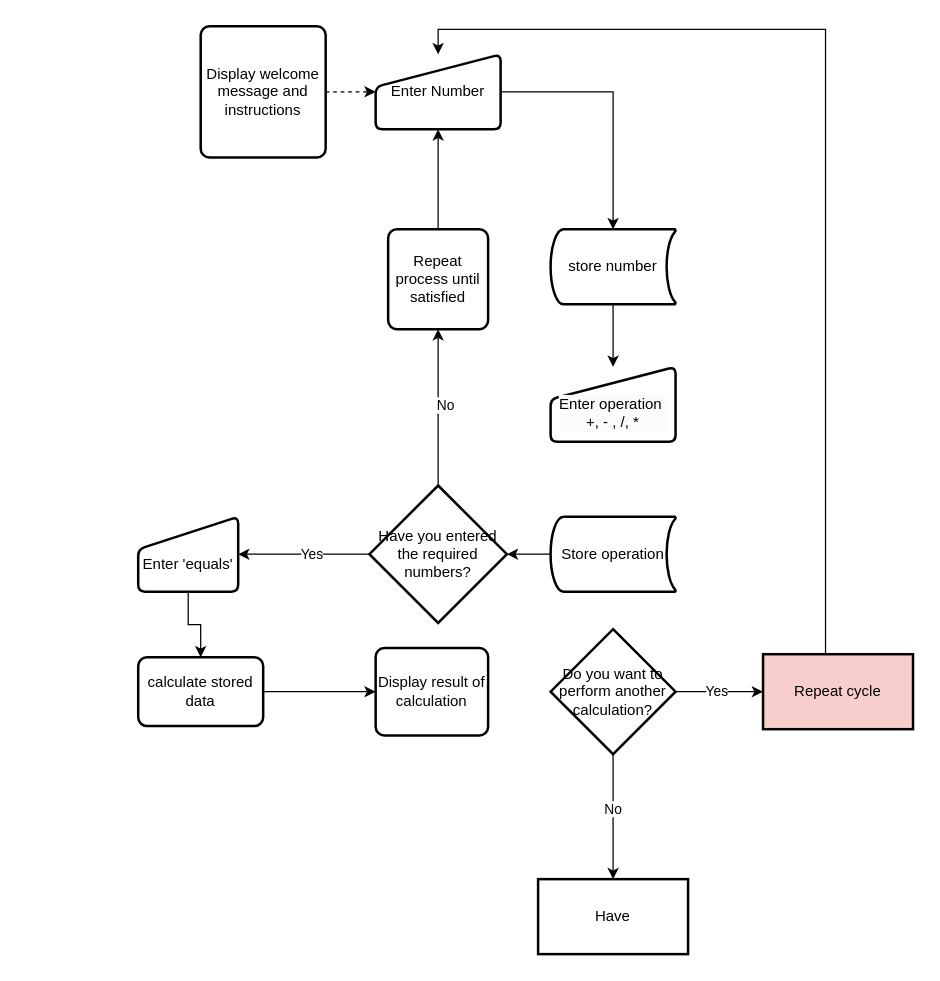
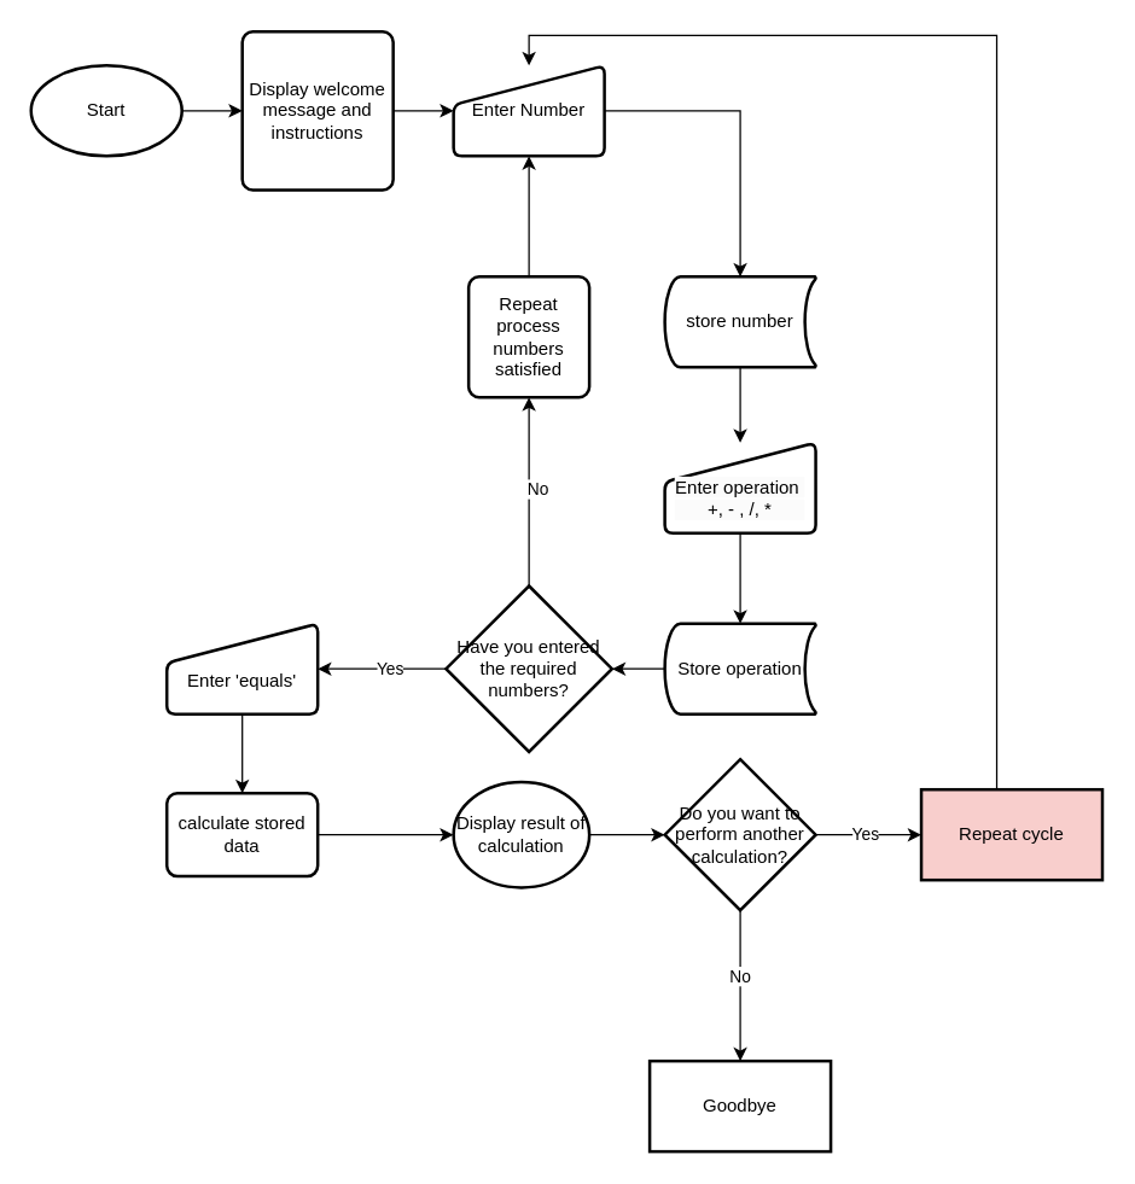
  <mxCell id="0" />
  <mxCell id="1" parent="0" />
- <mxCell id="2" value="" style="edgeStyle=orthogonalEdgeStyle;rounded=0;orthogonalLoop=1;jettySize=auto;html=1;dashed=1;" edge="1" parent="1" source="3" target="28"><mxGeometry relative="1" as="geometry" /></mxCell>
+ <mxCell id="2" value="" style="edgeStyle=orthogonalEdgeStyle;rounded=0;orthogonalLoop=1;jettySize=auto;html=1;" edge="1" parent="1" source="3" target="28"><mxGeometry relative="1" as="geometry" /></mxCell>
  <mxCell id="3" value="Display welcome message and instructions" style="rounded=1;whiteSpace=wrap;html=1;absoluteArcSize=1;arcSize=14;strokeWidth=2;" parent="1" vertex="1"><mxGeometry x="160" y="20.5" width="100" height="105" as="geometry" /></mxCell>
+ <mxCell id="4" style="edgeStyle=orthogonalEdgeStyle;rounded=0;orthogonalLoop=1;jettySize=auto;html=1;" parent="1" source="5" target="3" edge="1"><mxGeometry relative="1" as="geometry" /></mxCell>
+ <mxCell id="5" value="Start" style="strokeWidth=2;html=1;shape=mxgraph.flowchart.start_1;whiteSpace=wrap;" parent="1" vertex="1"><mxGeometry y="43" width="100" height="60" as="geometry" x="20" /></mxCell>
  <mxCell id="6" value="" style="edgeStyle=orthogonalEdgeStyle;rounded=0;orthogonalLoop=1;jettySize=auto;html=1;" edge="1" parent="1" source="7" target="31"><mxGeometry relative="1" as="geometry" /></mxCell>
  <mxCell id="7" value="store number" style="strokeWidth=2;html=1;shape=mxgraph.flowchart.stored_data;whiteSpace=wrap;" parent="1" vertex="1"><mxGeometry x="440" y="183" width="100" height="60" as="geometry" /></mxCell>
  <mxCell id="8" style="edgeStyle=orthogonalEdgeStyle;rounded=0;orthogonalLoop=1;jettySize=auto;html=1;" parent="1" source="9" target="15" edge="1"><mxGeometry relative="1" as="geometry" /></mxCell>
  <mxCell id="9" value="Store operation" style="strokeWidth=2;html=1;shape=mxgraph.flowchart.stored_data;whiteSpace=wrap;" parent="1" vertex="1"><mxGeometry x="440" y="413" width="100" height="60" as="geometry" /></mxCell>
  <mxCell id="10" style="edgeStyle=orthogonalEdgeStyle;rounded=0;orthogonalLoop=1;jettySize=auto;html=1;exitX=0.5;exitY=1;exitDx=0;exitDy=0;" parent="1" edge="1"><mxGeometry relative="1" as="geometry"><mxPoint x="360" y="480.5" as="sourcePoint" /><mxPoint x="360" y="480.5" as="targetPoint" /></mxGeometry></mxCell>
  <mxCell id="11" style="edgeStyle=orthogonalEdgeStyle;rounded=0;orthogonalLoop=1;jettySize=auto;html=1;entryX=0.5;entryY=1;entryDx=0;entryDy=0;" parent="1" source="15" target="17" edge="1"><mxGeometry relative="1" as="geometry"><mxPoint x="350" y="273" as="targetPoint" /></mxGeometry></mxCell>
  <mxCell id="12" value="No" style="edgeLabel;html=1;align=center;verticalAlign=middle;resizable=0;points=[];" parent="11" vertex="1" connectable="0"><mxGeometry x="0.038" y="-5" relative="1" as="geometry"><mxPoint as="offset" /></mxGeometry></mxCell>
  <mxCell id="13" style="edgeStyle=orthogonalEdgeStyle;rounded=0;orthogonalLoop=1;jettySize=auto;html=1;" parent="1" source="15" target="33" edge="1"><mxGeometry relative="1" as="geometry"><mxPoint x="198.5" y="443" as="targetPoint" /></mxGeometry></mxCell>
  <mxCell id="14" value="Yes" style="edgeLabel;html=1;align=center;verticalAlign=middle;resizable=0;points=[];" parent="13" vertex="1" connectable="0"><mxGeometry x="-0.096" y="-1" relative="1" as="geometry"><mxPoint as="offset" /></mxGeometry></mxCell>
  <mxCell id="15" value="Have you entered the required numbers?" style="strokeWidth=2;html=1;shape=mxgraph.flowchart.decision;whiteSpace=wrap;" parent="1" vertex="1"><mxGeometry x="295" y="388" width="110" height="110" as="geometry" /></mxCell>
  <mxCell id="16" value="" style="edgeStyle=orthogonalEdgeStyle;rounded=0;orthogonalLoop=1;jettySize=auto;html=1;" edge="1" parent="1" source="17" target="28"><mxGeometry relative="1" as="geometry" /></mxCell>
- <mxCell id="17" value="Repeat process until satisfied" style="rounded=1;whiteSpace=wrap;html=1;absoluteArcSize=1;arcSize=14;strokeWidth=2;" parent="1" vertex="1"><mxGeometry x="310" y="183" width="80" height="80" as="geometry" /></mxCell>
- <mxCell id="19" value="Display result of calculation" style="rounded=1;whiteSpace=wrap;html=1;absoluteArcSize=1;arcSize=14;strokeWidth=2;" parent="1" vertex="1"><mxGeometry x="300" y="518" width="90" height="70" as="geometry" /></mxCell>
+ <mxCell id="17" value="Repeat process numbers satisfied" style="rounded=1;whiteSpace=wrap;html=1;absoluteArcSize=1;arcSize=14;strokeWidth=2;" parent="1" vertex="1"><mxGeometry x="310" y="183" width="80" height="80" as="geometry" /></mxCell>
+ <mxCell id="18" value="" style="edgeStyle=orthogonalEdgeStyle;rounded=0;orthogonalLoop=1;jettySize=auto;html=1;" parent="1" source="19" target="24" edge="1"><mxGeometry relative="1" as="geometry" /></mxCell>
+ <mxCell id="19" value="Display result of calculation" style="ellipse;whiteSpace=wrap;html=1;absoluteArcSize=1;arcSize=14;strokeWidth=2;" parent="1" vertex="1"><mxGeometry x="300" y="518" width="90" height="70" as="geometry" /></mxCell>
  <mxCell id="20" value="" style="edgeStyle=orthogonalEdgeStyle;rounded=0;orthogonalLoop=1;jettySize=auto;html=1;" parent="1" source="24" target="25" edge="1"><mxGeometry relative="1" as="geometry" /></mxCell>
  <mxCell id="21" value="No" style="edgeLabel;html=1;align=center;verticalAlign=middle;resizable=0;points=[];" parent="20" vertex="1" connectable="0"><mxGeometry x="-0.14" y="-1" relative="1" as="geometry"><mxPoint as="offset" /></mxGeometry></mxCell>
  <mxCell id="22" value="" style="edgeStyle=orthogonalEdgeStyle;rounded=0;orthogonalLoop=1;jettySize=auto;html=1;" parent="1" source="24" target="27" edge="1"><mxGeometry relative="1" as="geometry" /></mxCell>
  <mxCell id="23" value="Yes" style="edgeLabel;html=1;align=center;verticalAlign=middle;resizable=0;points=[];" parent="22" vertex="1" connectable="0"><mxGeometry x="-0.074" y="1" relative="1" as="geometry"><mxPoint as="offset" /></mxGeometry></mxCell>
  <mxCell id="24" value="Do you want to perform another calculation?" style="strokeWidth=2;html=1;shape=mxgraph.flowchart.decision;whiteSpace=wrap;" parent="1" vertex="1"><mxGeometry x="440" y="503" width="100" height="100" as="geometry" /></mxCell>
- <mxCell id="25" value="Have" style="whiteSpace=wrap;html=1;strokeWidth=2;" parent="1" vertex="1"><mxGeometry x="430" y="703" width="120" height="60" as="geometry" /></mxCell>
+ <mxCell id="25" value="Goodbye" style="whiteSpace=wrap;html=1;strokeWidth=2;" parent="1" vertex="1"><mxGeometry x="430" y="703" width="120" height="60" as="geometry" /></mxCell>
  <mxCell id="26" style="edgeStyle=orthogonalEdgeStyle;rounded=0;orthogonalLoop=1;jettySize=auto;html=1;entryX=0.5;entryY=0;entryDx=0;entryDy=0;" edge="1" parent="1" source="27" target="28"><mxGeometry relative="1" as="geometry"><Array as="points"><mxPoint x="660" y="23" /><mxPoint x="350" y="23" /></Array></mxGeometry></mxCell>
  <mxCell id="27" value="Repeat cycle" style="whiteSpace=wrap;html=1;strokeWidth=2;fillColor=#f8cecc;" parent="1" vertex="1"><mxGeometry x="610" y="523" width="120" height="60" as="geometry" /></mxCell>
  <mxCell id="28" value="Enter Number" style="html=1;strokeWidth=2;shape=manualInput;whiteSpace=wrap;rounded=1;size=26;arcSize=11;" vertex="1" parent="1"><mxGeometry x="300" y="43" width="100" height="60" as="geometry" /></mxCell>
  <mxCell id="29" style="edgeStyle=orthogonalEdgeStyle;rounded=0;orthogonalLoop=1;jettySize=auto;html=1;entryX=0.5;entryY=0;entryDx=0;entryDy=0;entryPerimeter=0;" edge="1" parent="1" source="28" target="7"><mxGeometry relative="1" as="geometry" /></mxCell>
+ <mxCell id="30" value="" style="edgeStyle=orthogonalEdgeStyle;rounded=0;orthogonalLoop=1;jettySize=auto;html=1;" edge="1" parent="1" source="31" target="9"><mxGeometry relative="1" as="geometry" /></mxCell>
  <mxCell id="31" value="&lt;div&gt;&lt;br&gt;&lt;/div&gt;&lt;div&gt;&lt;br&gt;&lt;/div&gt;&lt;div&gt;&lt;br&gt;&lt;/div&gt;&lt;span style=&quot;forced-color-adjust: none; color: rgb(0, 0, 0); font-family: Helvetica; font-size: 12px; font-style: normal; font-variant-ligatures: normal; font-variant-caps: normal; font-weight: 400; letter-spacing: normal; orphans: 2; text-align: center; text-indent: 0px; text-transform: none; widows: 2; word-spacing: 0px; -webkit-text-stroke-width: 0px; white-space: normal; text-decoration-thickness: initial; text-decoration-style: initial; text-decoration-color: initial; background-color: rgb(251, 251, 251); float: none; display: inline !important;&quot;&gt;Enter operation&amp;nbsp;&lt;/span&gt;&lt;div style=&quot;forced-color-adjust: none; color: rgb(0, 0, 0); font-family: Helvetica; font-size: 12px; font-style: normal; font-variant-ligatures: normal; font-variant-caps: normal; font-weight: 400; letter-spacing: normal; orphans: 2; text-align: center; text-indent: 0px; text-transform: none; widows: 2; word-spacing: 0px; -webkit-text-stroke-width: 0px; white-space: normal; text-decoration-thickness: initial; text-decoration-style: initial; text-decoration-color: initial; background-color: rgb(251, 251, 251);&quot;&gt;+, - , /, *&lt;/div&gt;&lt;br style=&quot;forced-color-adjust: none; color: rgb(0, 0, 0); font-family: Helvetica; font-size: 12px; font-style: normal; font-variant-ligatures: normal; font-variant-caps: normal; font-weight: 400; letter-spacing: normal; orphans: 2; text-align: center; text-indent: 0px; text-transform: none; widows: 2; word-spacing: 0px; -webkit-text-stroke-width: 0px; white-space: normal; background-color: rgb(251, 251, 251); text-decoration-thickness: initial; text-decoration-style: initial; text-decoration-color: initial;&quot;&gt;&lt;div&gt;&lt;br&gt;&lt;/div&gt;" style="html=1;strokeWidth=2;shape=manualInput;whiteSpace=wrap;rounded=1;size=26;arcSize=11;" vertex="1" parent="1"><mxGeometry x="440" y="293" width="100" height="60" as="geometry" /></mxCell>
  <mxCell id="32" value="" style="edgeStyle=orthogonalEdgeStyle;rounded=0;orthogonalLoop=1;jettySize=auto;html=1;" edge="1" parent="1" source="33" target="35"><mxGeometry relative="1" as="geometry" /></mxCell>
- <mxCell id="33" value="&lt;div&gt;&lt;br&gt;&lt;/div&gt;Enter 'equals'" style="html=1;strokeWidth=2;shape=manualInput;whiteSpace=wrap;rounded=1;size=26;arcSize=11;" vertex="1" parent="1"><mxGeometry x="110" y="413" width="80" height="60" as="geometry" /></mxCell>
+ <mxCell id="33" value="&lt;div&gt;&lt;br&gt;&lt;/div&gt;Enter 'equals'" style="html=1;strokeWidth=2;shape=manualInput;whiteSpace=wrap;rounded=1;size=26;arcSize=11;" vertex="1" parent="1"><mxGeometry x="110" y="413" width="100" height="60" as="geometry" /></mxCell>
  <mxCell id="34" value="" style="edgeStyle=orthogonalEdgeStyle;rounded=0;orthogonalLoop=1;jettySize=auto;html=1;" edge="1" parent="1" source="35" target="19"><mxGeometry relative="1" as="geometry" /></mxCell>
  <mxCell id="35" value="calculate stored data" style="rounded=1;whiteSpace=wrap;html=1;absoluteArcSize=1;arcSize=14;strokeWidth=2;" vertex="1" parent="1"><mxGeometry x="110" y="525.5" width="100" height="55" as="geometry" /></mxCell>
